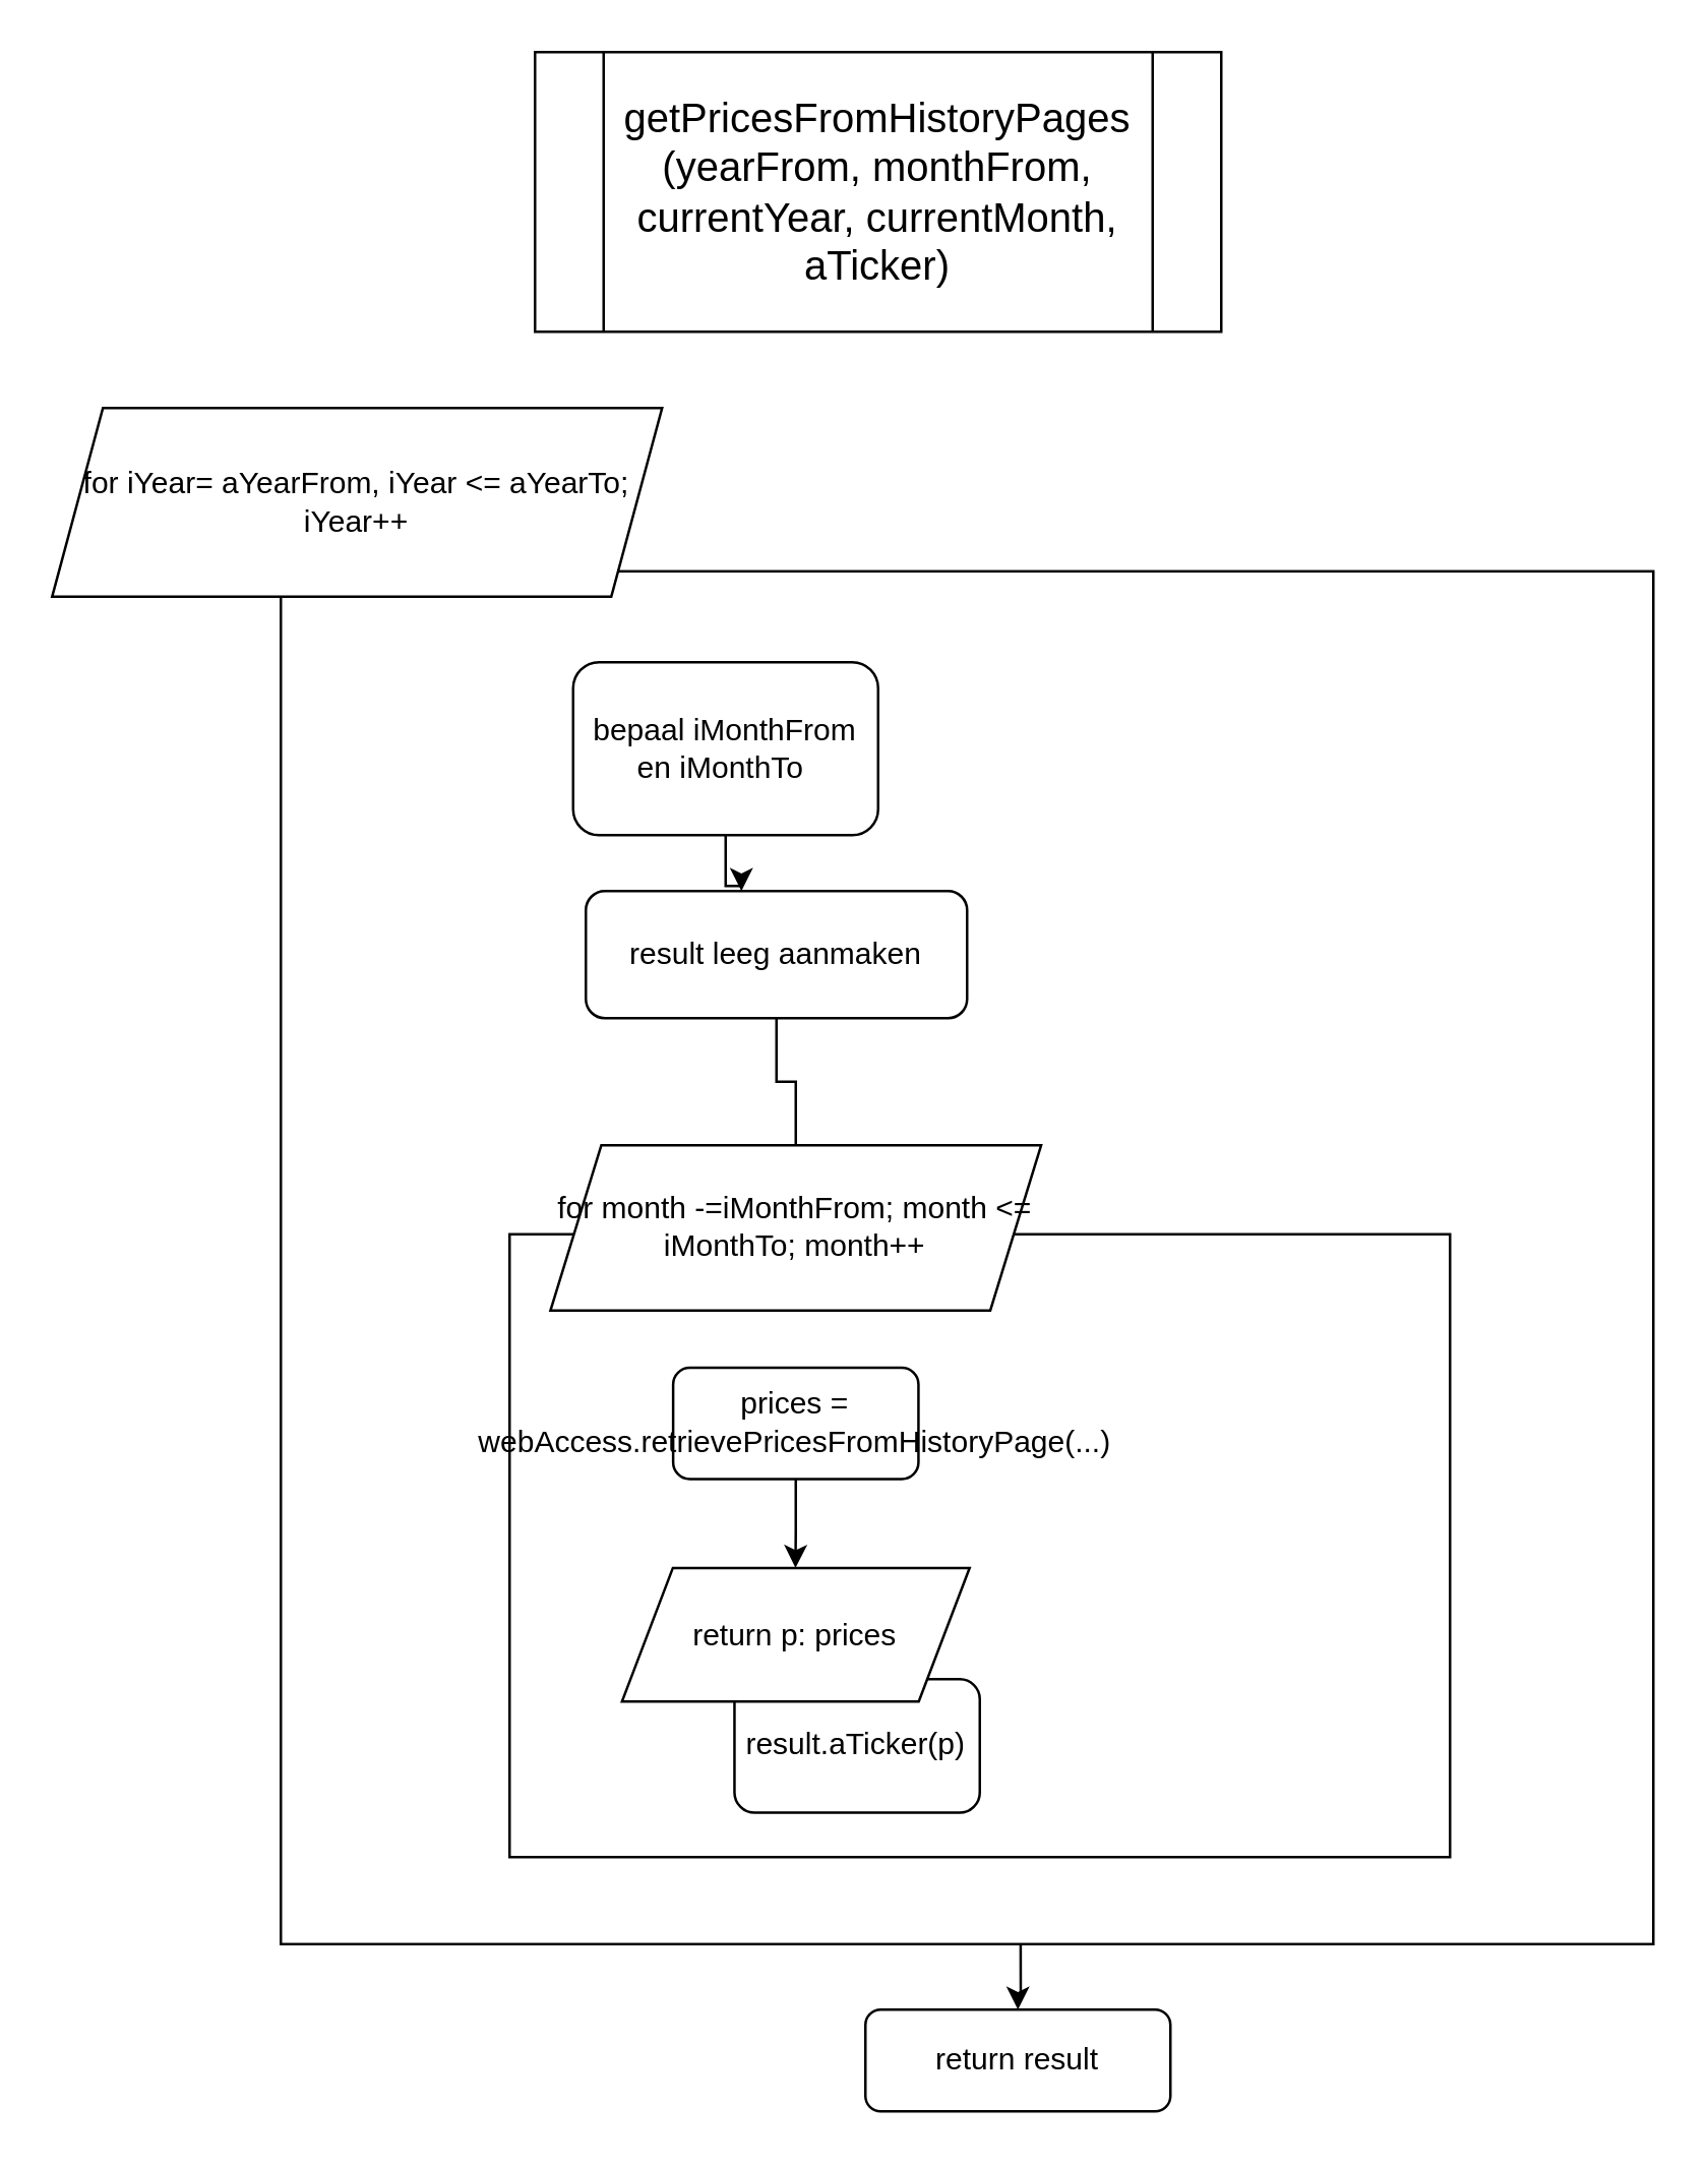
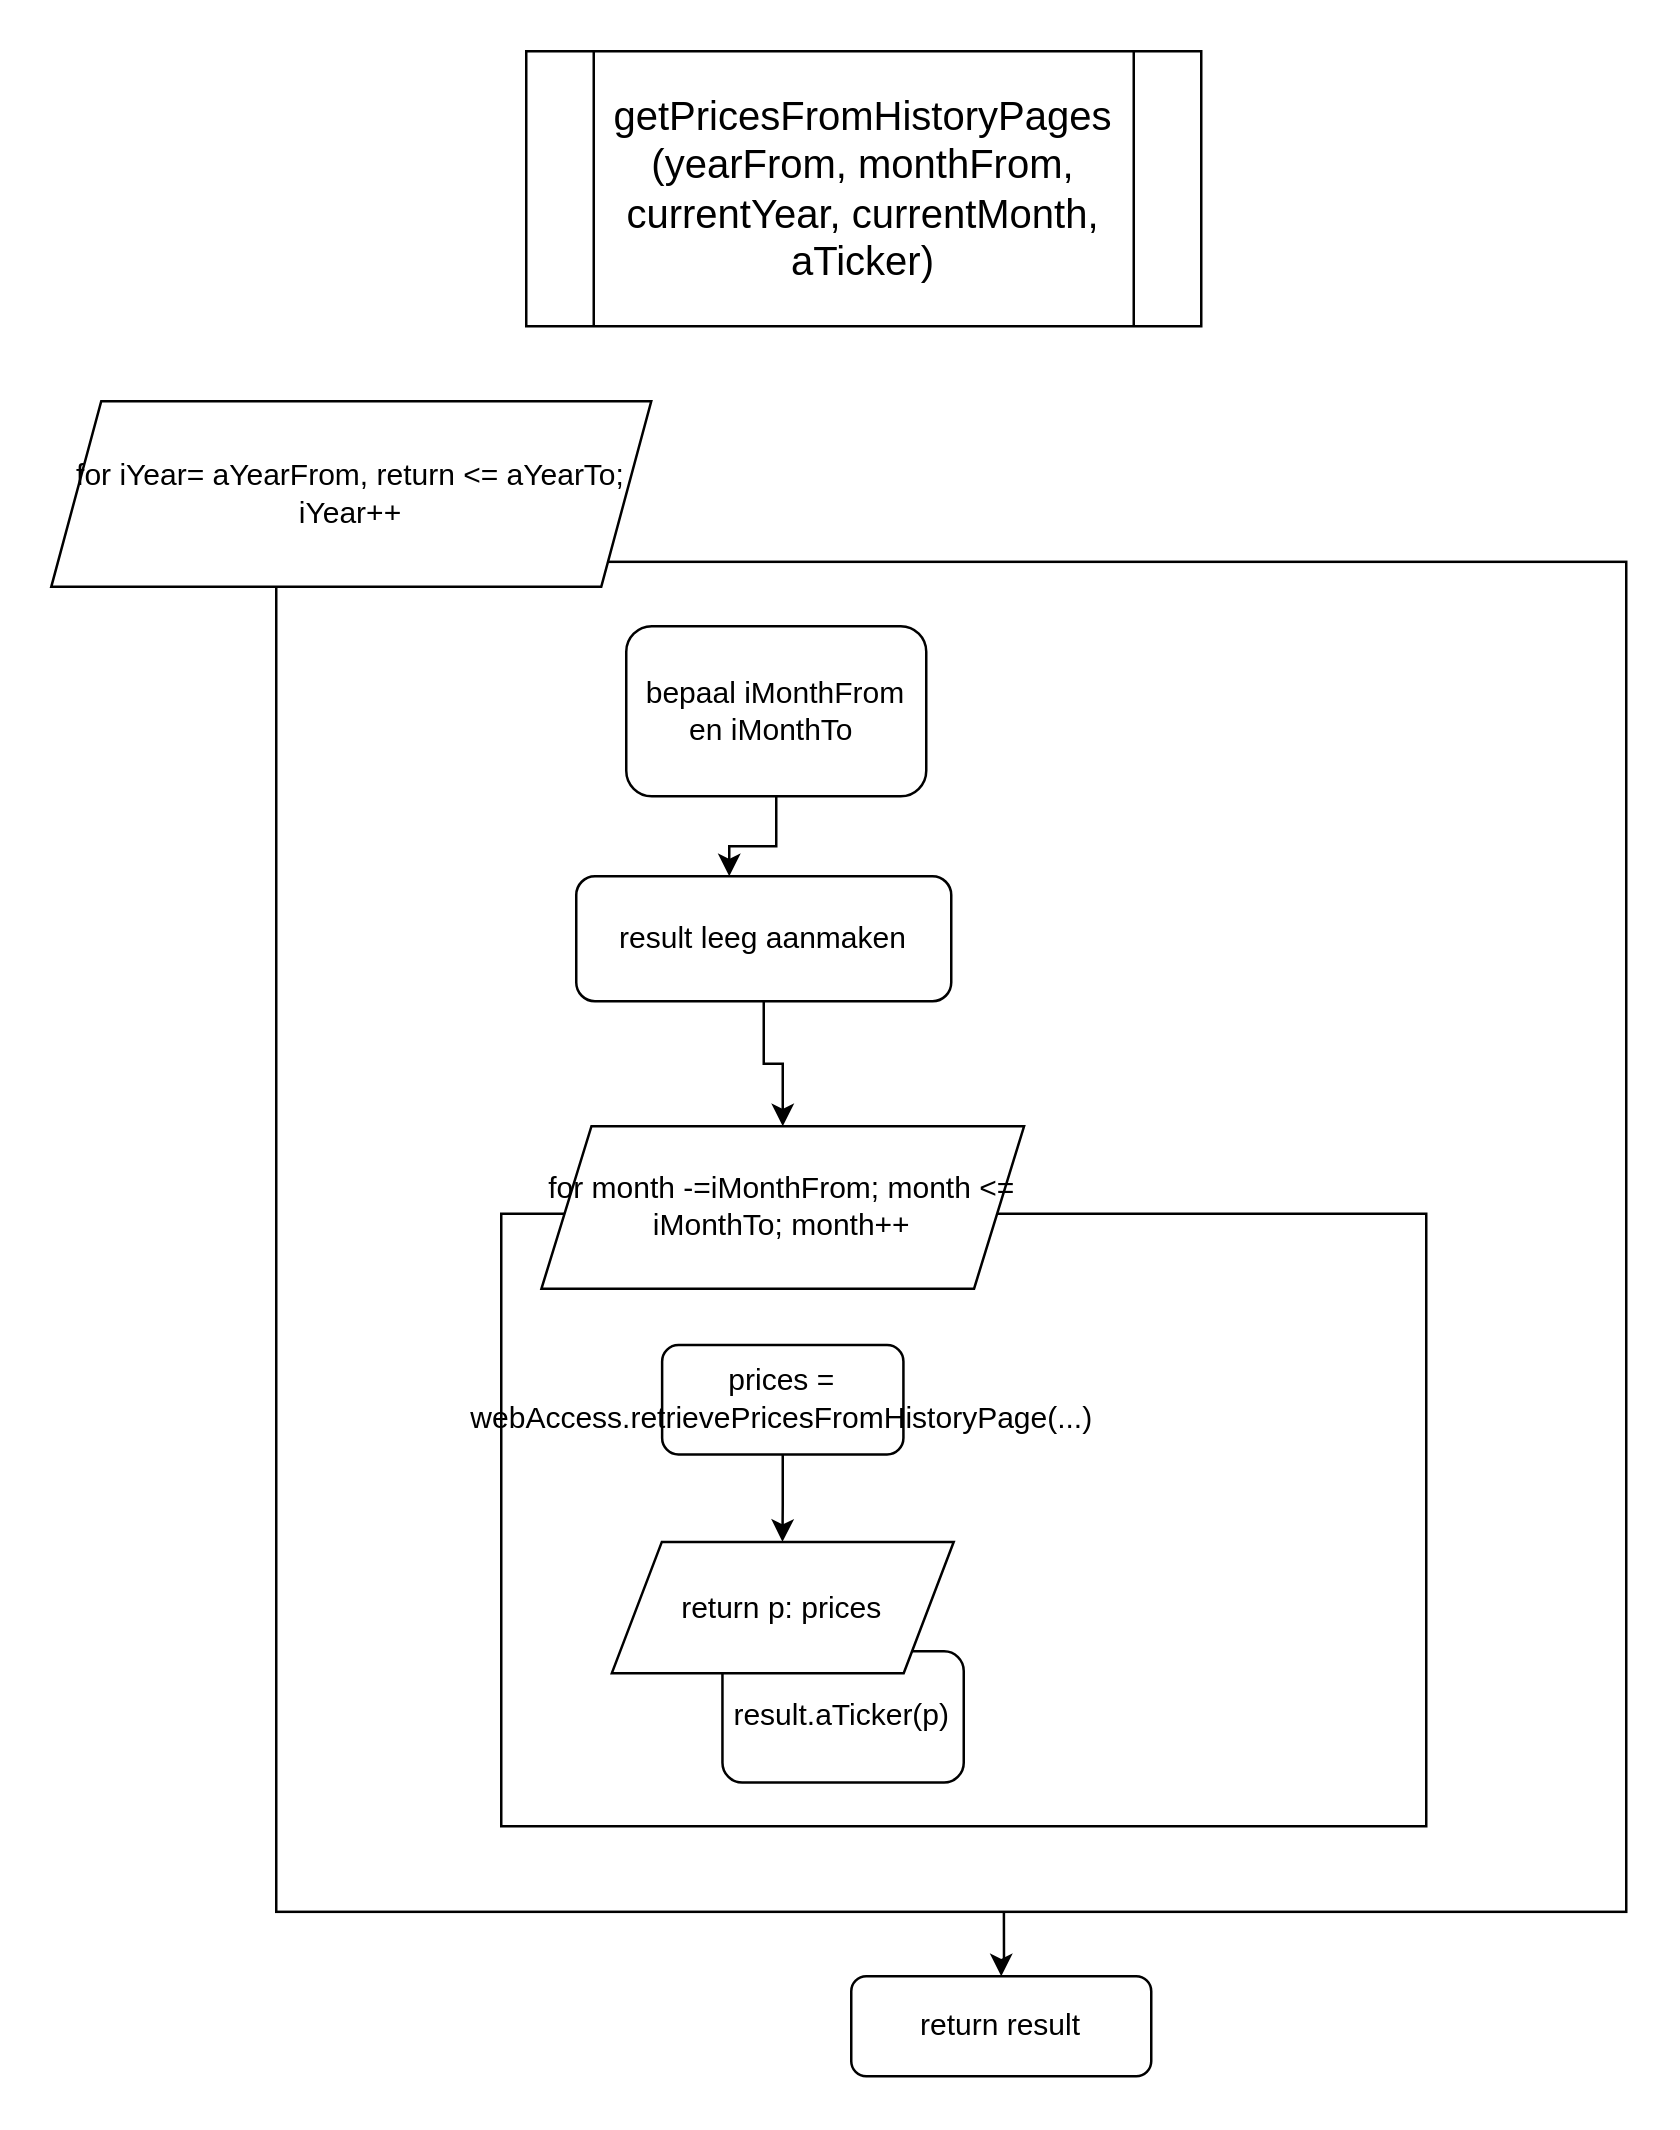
  <mxCell id="0" />
  <mxCell id="1" parent="0" />
  <mxCell id="2" value="&lt;span style=&quot;font-size: 16px&quot;&gt;getPricesFromHistoryPages&lt;/span&gt;&lt;br style=&quot;font-size: 16px&quot;&gt;&lt;span style=&quot;font-size: 16px&quot;&gt;(yearFrom, monthFrom, currentYear, currentMonth,&lt;/span&gt;&lt;br style=&quot;font-size: 16px&quot;&gt;&lt;span style=&quot;font-size: 16px&quot;&gt;aTicker)&lt;/span&gt;" style="shape=process;whiteSpace=wrap;html=1;backgroundOutline=1;" vertex="1" parent="1"><mxGeometry x="210" y="20" width="270" height="110" as="geometry" /></mxCell>
  <mxCell id="3" value="" style="whiteSpace=wrap;html=1;aspect=fixed;" vertex="1" parent="1"><mxGeometry x="110" y="224.23" width="540" height="540" as="geometry" /></mxCell>
- <mxCell id="4" value="for iYear= aYearFrom, iYear &amp;lt;= aYearTo; iYear++" style="shape=parallelogram;perimeter=parallelogramPerimeter;whiteSpace=wrap;html=1;fixedSize=1;" vertex="1" parent="1"><mxGeometry x="20" y="160" width="240" height="74.227" as="geometry" /></mxCell>
+ <mxCell id="4" value="for iYear= aYearFrom, return &amp;lt;= aYearTo; iYear++" style="shape=parallelogram;perimeter=parallelogramPerimeter;whiteSpace=wrap;html=1;fixedSize=1;" vertex="1" parent="1"><mxGeometry x="20" y="160" width="240" height="74.227" as="geometry" /></mxCell>
  <mxCell id="5" style="edgeStyle=orthogonalEdgeStyle;rounded=0;orthogonalLoop=1;jettySize=auto;html=1;entryX=0.408;entryY=0;entryDx=0;entryDy=0;entryPerimeter=0;" edge="1" parent="1" source="6" target="17"><mxGeometry x="140" y="190" as="geometry" /></mxCell>
- <mxCell id="6" value="bepaal iMonthFrom en iMonthTo&amp;nbsp;" style="rounded=1;whiteSpace=wrap;html=1;" vertex="1" parent="1"><mxGeometry x="225" y="260.004" width="120" height="68.041" as="geometry" /></mxCell>
+ <mxCell id="6" value="bepaal iMonthFrom en iMonthTo&amp;nbsp;" style="rounded=1;whiteSpace=wrap;html=1;" vertex="1" parent="1"><mxGeometry x="250" y="250.004" width="120" height="68.041" as="geometry" /></mxCell>
  <mxCell id="7" style="edgeStyle=orthogonalEdgeStyle;rounded=0;orthogonalLoop=1;jettySize=auto;html=1;exitX=0.539;exitY=1;exitDx=0;exitDy=0;exitPerimeter=0;" edge="1" parent="1" source="3" target="8"><mxGeometry relative="1" as="geometry" /></mxCell>
  <mxCell id="8" value="return result" style="rounded=1;whiteSpace=wrap;html=1;" vertex="1" parent="1"><mxGeometry x="340" y="790" width="120" height="40" as="geometry" /></mxCell>
  <mxCell id="9" value="" style="group" vertex="1" connectable="0" parent="1"><mxGeometry x="200" y="450" width="370" height="280" as="geometry" /></mxCell>
  <mxCell id="10" value="" style="rounded=0;whiteSpace=wrap;html=1;" vertex="1" parent="9"><mxGeometry y="35.0" width="370" height="245.0" as="geometry" /></mxCell>
  <mxCell id="11" value="for month -=iMonthFrom; month &amp;lt;= iMonthTo; month++" style="shape=parallelogram;perimeter=parallelogramPerimeter;whiteSpace=wrap;html=1;fixedSize=1;" vertex="1" parent="9"><mxGeometry x="16.087" width="193.043" height="64.949" as="geometry" /></mxCell>
  <mxCell id="12" value="prices = webAccess.retrievePricesFromHistoryPage(...)" style="rounded=1;whiteSpace=wrap;html=1;" vertex="1" parent="9"><mxGeometry x="64.348" y="87.5" width="96.522" height="43.75" as="geometry" /></mxCell>
  <mxCell id="13" value="result.aTicker(p)" style="rounded=1;whiteSpace=wrap;html=1;" vertex="1" parent="9"><mxGeometry x="88.478" y="210.0" width="96.522" height="52.5" as="geometry" /></mxCell>
  <mxCell id="14" value="return p: prices" style="shape=parallelogram;perimeter=parallelogramPerimeter;whiteSpace=wrap;html=1;fixedSize=1;" vertex="1" parent="9"><mxGeometry x="44.239" y="166.25" width="136.739" height="52.5" as="geometry" /></mxCell>
  <mxCell id="15" style="edgeStyle=orthogonalEdgeStyle;rounded=0;orthogonalLoop=1;jettySize=auto;html=1;" edge="1" parent="9" source="12" target="14"><mxGeometry relative="1" as="geometry" /></mxCell>
- <mxCell id="16" style="edgeStyle=orthogonalEdgeStyle;rounded=0;orthogonalLoop=1;jettySize=auto;html=1;endArrow=none;" edge="1" parent="1" source="17" target="11"><mxGeometry relative="1" as="geometry" /></mxCell>
+ <mxCell id="16" style="edgeStyle=orthogonalEdgeStyle;rounded=0;orthogonalLoop=1;jettySize=auto;html=1;" edge="1" parent="1" source="17" target="11"><mxGeometry relative="1" as="geometry" /></mxCell>
  <mxCell id="17" value="result leeg aanmaken" style="rounded=1;whiteSpace=wrap;html=1;" vertex="1" parent="1"><mxGeometry x="230" y="350" width="150" height="50" as="geometry" /></mxCell>
